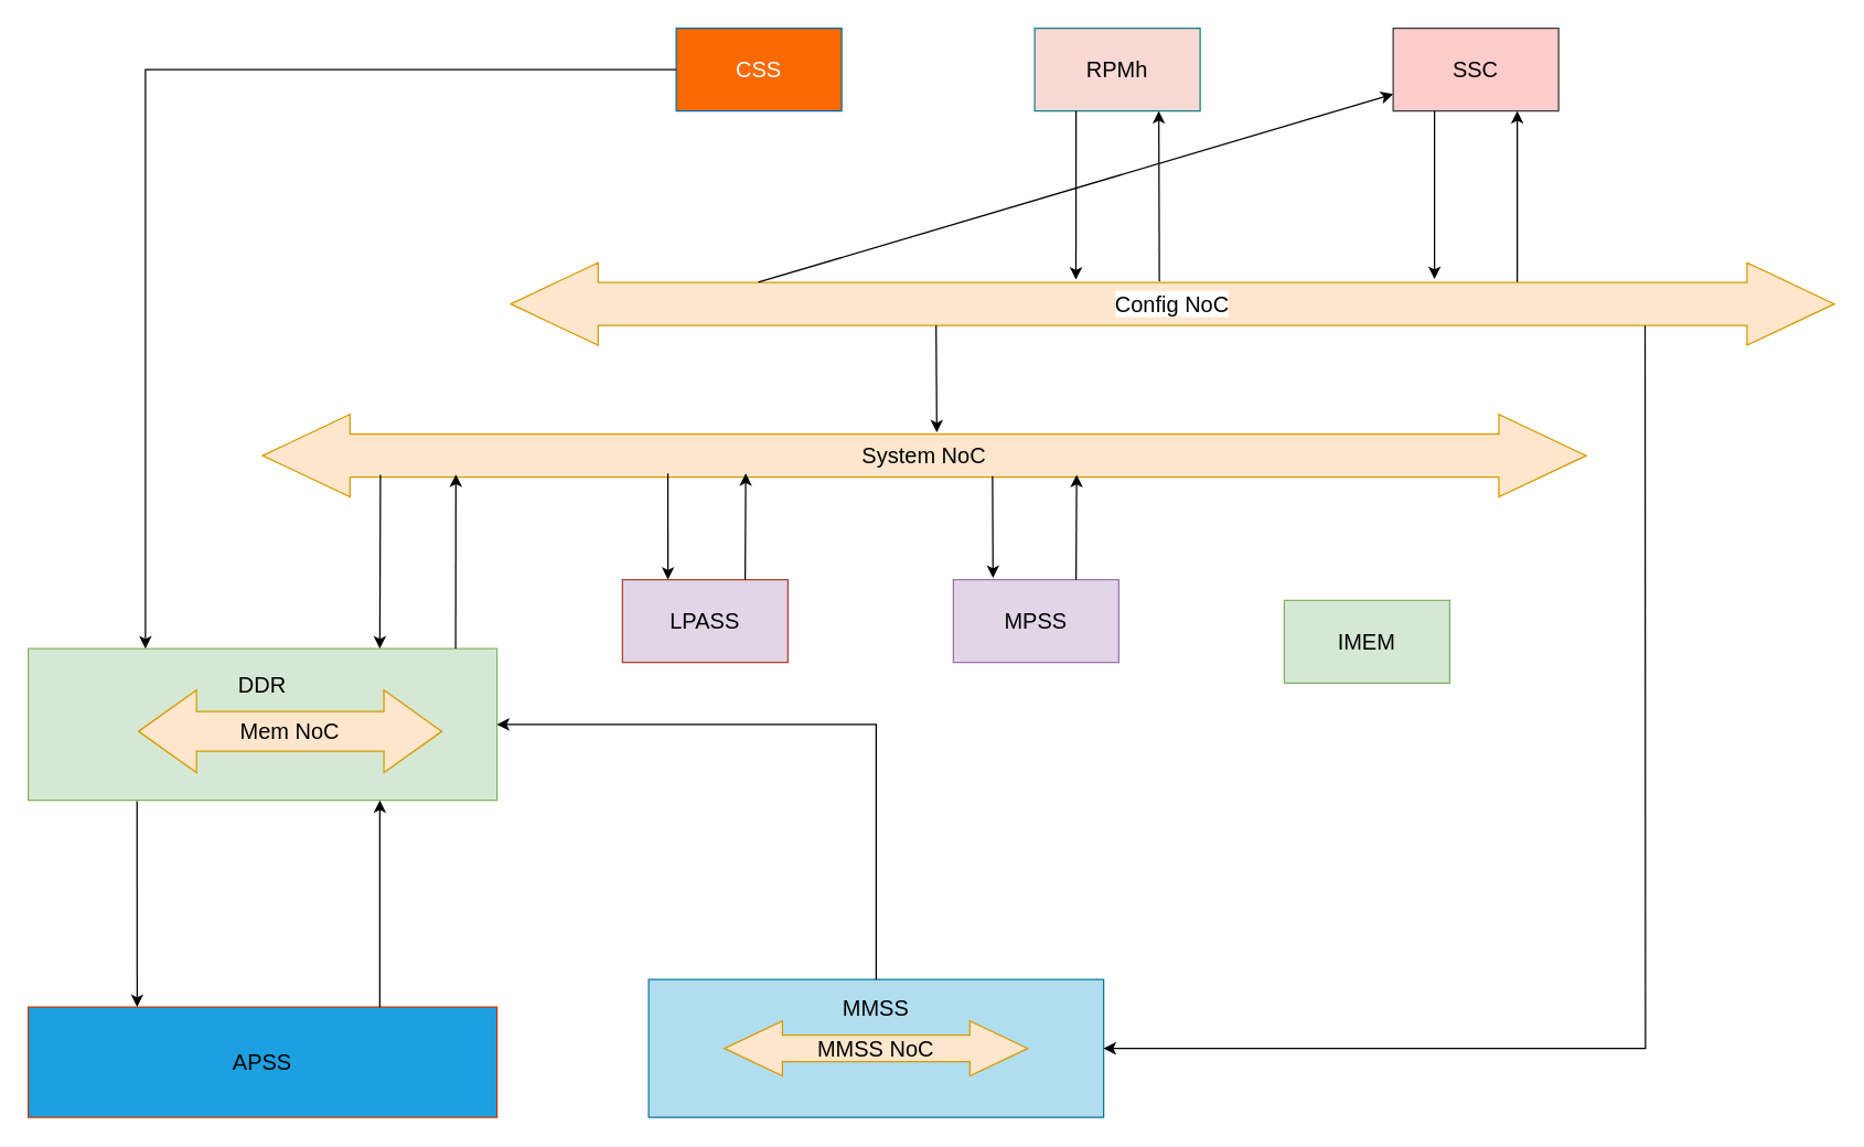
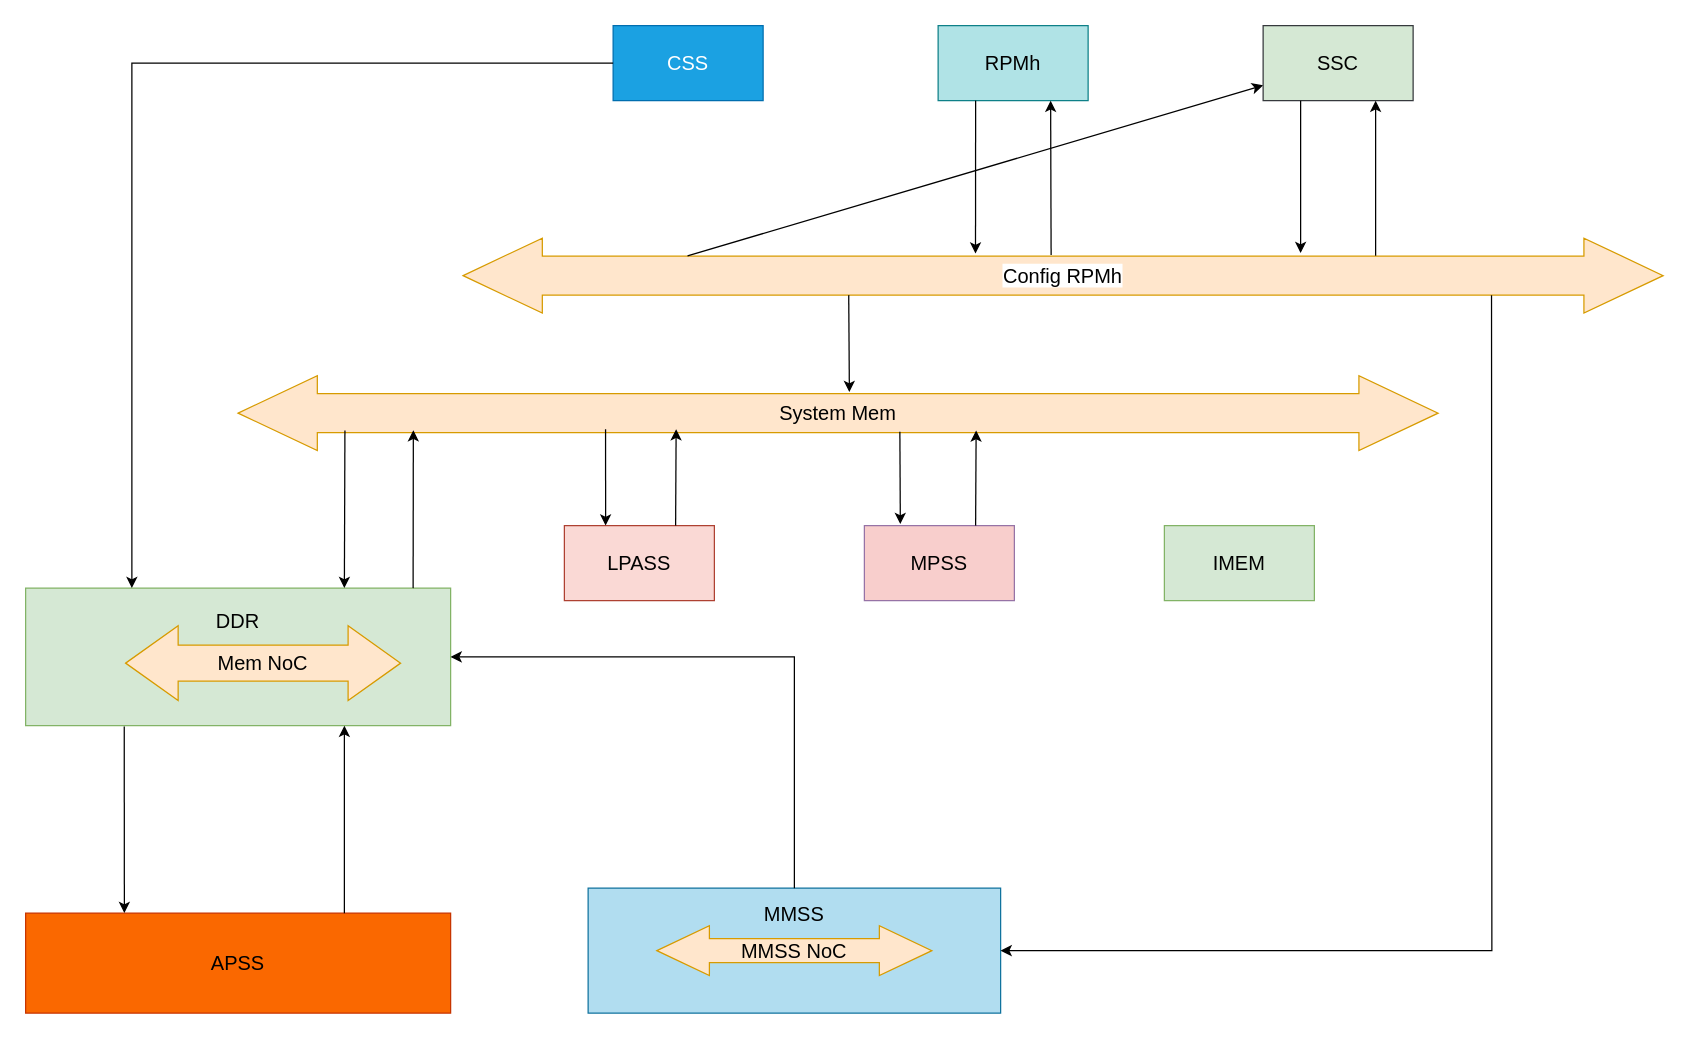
  <mxCell id="0" />
  <mxCell id="1" parent="0" />
  <mxCell id="2" value="&lt;div style=&quot;font-size: 16px;&quot;&gt;&lt;span style=&quot;background-color: initial; font-size: 16px;&quot;&gt;DDR&lt;/span&gt;&lt;/div&gt;&lt;blockquote style=&quot;margin: 0px 0px 0px 40px; border: none; padding: 0px; font-size: 16px;&quot;&gt;&lt;div style=&quot;font-size: 16px;&quot;&gt;&lt;span style=&quot;background-color: initial; font-size: 16px;&quot;&gt;&lt;br style=&quot;font-size: 16px;&quot;&gt;&lt;/span&gt;&lt;/div&gt;&lt;div style=&quot;font-size: 16px;&quot;&gt;&lt;span style=&quot;background-color: initial; font-size: 16px;&quot;&gt;&lt;br style=&quot;font-size: 16px;&quot;&gt;&lt;/span&gt;&lt;/div&gt;&lt;div style=&quot;font-size: 16px;&quot;&gt;&lt;span style=&quot;background-color: initial; font-size: 16px;&quot;&gt;&lt;br style=&quot;font-size: 16px;&quot;&gt;&lt;/span&gt;&lt;/div&gt;&lt;/blockquote&gt;" style="rounded=0;whiteSpace=wrap;html=1;align=center;fontSize=16;fillColor=#d5e8d4;strokeColor=#82b366;" parent="1" vertex="1"><mxGeometry x="20" y="470" width="340" height="110" as="geometry" /></mxCell>
  <mxCell id="3" value="Mem NoC" style="shape=doubleArrow;whiteSpace=wrap;html=1;arrowWidth=0.483;arrowSize=0.191;fontSize=16;fillColor=#ffe6cc;strokeColor=#d79b00;" parent="1" vertex="1"><mxGeometry x="100" y="500" width="220" height="60" as="geometry" /></mxCell>
- <mxCell id="4" value="APSS" style="rounded=0;whiteSpace=wrap;html=1;fontSize=16;fillColor=#1ba1e2;fontColor=#000000;strokeColor=#C73500;" vertex="1" parent="1"><mxGeometry x="20" y="730" width="340" height="80" as="geometry" /></mxCell>
+ <mxCell id="4" value="APSS" style="rounded=0;whiteSpace=wrap;html=1;fontSize=16;fillColor=#fa6800;fontColor=#000000;strokeColor=#C73500;" vertex="1" parent="1"><mxGeometry x="20" y="730" width="340" height="80" as="geometry" /></mxCell>
  <mxCell id="5" value="" style="endArrow=classic;html=1;rounded=0;exitX=0.75;exitY=0;exitDx=0;exitDy=0;entryX=0.75;entryY=1;entryDx=0;entryDy=0;fontSize=16;" edge="1" parent="1" source="4" target="2"><mxGeometry width="50" height="50" relative="1" as="geometry"><mxPoint x="140" y="700" as="sourcePoint" /><mxPoint x="190" y="650" as="targetPoint" /></mxGeometry></mxCell>
  <mxCell id="6" value="" style="endArrow=classic;html=1;rounded=0;exitX=0.232;exitY=1.006;exitDx=0;exitDy=0;exitPerimeter=0;fontSize=16;" edge="1" parent="1" source="2"><mxGeometry width="50" height="50" relative="1" as="geometry"><mxPoint x="140" y="700" as="sourcePoint" /><mxPoint x="99" y="730" as="targetPoint" /></mxGeometry></mxCell>
  <mxCell id="7" value="MMSS&lt;br style=&quot;font-size: 16px;&quot;&gt;&lt;br style=&quot;font-size: 16px;&quot;&gt;&lt;br style=&quot;font-size: 16px;&quot;&gt;&lt;br style=&quot;font-size: 16px;&quot;&gt;" style="rounded=0;whiteSpace=wrap;html=1;fontSize=16;fillColor=#b1ddf0;strokeColor=#10739e;" vertex="1" parent="1"><mxGeometry x="470" y="710" width="330" height="100" as="geometry" /></mxCell>
  <mxCell id="8" value="MMSS NoC" style="shape=doubleArrow;whiteSpace=wrap;html=1;arrowWidth=0.483;arrowSize=0.191;fontSize=16;fillColor=#ffe6cc;strokeColor=#d79b00;" vertex="1" parent="1"><mxGeometry x="525" y="740" width="220" height="40" as="geometry" /></mxCell>
  <mxCell id="9" value="" style="endArrow=classic;html=1;rounded=0;exitX=0.5;exitY=0;exitDx=0;exitDy=0;entryX=1;entryY=0.5;entryDx=0;entryDy=0;fontSize=16;" edge="1" parent="1" source="7" target="2"><mxGeometry width="50" height="50" relative="1" as="geometry"><mxPoint x="460" y="760" as="sourcePoint" /><mxPoint x="510" y="710" as="targetPoint" /><Array as="points"><mxPoint x="635" y="525" /></Array></mxGeometry></mxCell>
- <mxCell id="10" value="LPASS" style="rounded=0;whiteSpace=wrap;html=1;fontSize=16;fillColor=#e1d5e7;strokeColor=#ae4132;" vertex="1" parent="1"><mxGeometry x="451" width="120" height="60" as="geometry" y="420" /></mxCell>
- <mxCell id="11" value="MPSS" style="rounded=0;whiteSpace=wrap;html=1;fontSize=16;fillColor=#e1d5e7;strokeColor=#9673a6;" vertex="1" parent="1"><mxGeometry x="691" width="120" height="60" as="geometry" y="420" /></mxCell>
- <mxCell id="12" value="IMEM" style="rounded=0;whiteSpace=wrap;html=1;fontSize=16;fillColor=#d5e8d4;strokeColor=#82b366;" vertex="1" parent="1"><mxGeometry x="931" y="435" width="120" height="60" as="geometry" /></mxCell>
- <mxCell id="13" value="System NoC" style="shape=doubleArrow;whiteSpace=wrap;html=1;arrowWidth=0.517;arrowSize=0.066;fontSize=16;fillColor=#ffe6cc;strokeColor=#d79b00;" vertex="1" parent="1"><mxGeometry x="190" y="300" width="960" height="60" as="geometry" /></mxCell>
+ <mxCell id="10" value="LPASS" style="rounded=0;whiteSpace=wrap;html=1;fontSize=16;fillColor=#fad9d5;strokeColor=#ae4132;" vertex="1" parent="1"><mxGeometry x="451" width="120" height="60" as="geometry" y="420" /></mxCell>
+ <mxCell id="11" value="MPSS" style="rounded=0;whiteSpace=wrap;html=1;fontSize=16;fillColor=#f8cecc;strokeColor=#9673a6;" vertex="1" parent="1"><mxGeometry x="691" width="120" height="60" as="geometry" y="420" /></mxCell>
+ <mxCell id="12" value="IMEM" style="rounded=0;whiteSpace=wrap;html=1;fontSize=16;fillColor=#d5e8d4;strokeColor=#82b366;" vertex="1" parent="1"><mxGeometry x="931" width="120" height="60" as="geometry" y="420" /></mxCell>
+ <mxCell id="13" value="System Mem" style="shape=doubleArrow;whiteSpace=wrap;html=1;arrowWidth=0.517;arrowSize=0.066;fontSize=16;fillColor=#ffe6cc;strokeColor=#d79b00;" vertex="1" parent="1"><mxGeometry x="190" y="300" width="960" height="60" as="geometry" /></mxCell>
  <mxCell id="14" value="" style="endArrow=classic;html=1;rounded=0;entryX=0.146;entryY=0.727;entryDx=0;entryDy=0;entryPerimeter=0;fontSize=16;" edge="1" parent="1" target="13"><mxGeometry width="50" height="50" relative="1" as="geometry"><mxPoint x="330" y="470" as="sourcePoint" /><mxPoint x="330" y="350" as="targetPoint" /></mxGeometry></mxCell>
  <mxCell id="15" value="" style="endArrow=classic;html=1;rounded=0;exitX=0.089;exitY=0.733;exitDx=0;exitDy=0;exitPerimeter=0;entryX=0.75;entryY=0;entryDx=0;entryDy=0;fontSize=16;" edge="1" parent="1" source="13" target="2"><mxGeometry width="50" height="50" relative="1" as="geometry"><mxPoint x="500" y="560" as="sourcePoint" /><mxPoint x="550" y="510" as="targetPoint" /></mxGeometry></mxCell>
  <mxCell id="16" value="" style="endArrow=classic;html=1;rounded=0;entryX=0.365;entryY=0.714;entryDx=0;entryDy=0;entryPerimeter=0;fontSize=16;" edge="1" parent="1" target="13"><mxGeometry width="50" height="50" relative="1" as="geometry"><mxPoint x="540" as="sourcePoint" y="420" /><mxPoint x="540" y="350" as="targetPoint" /></mxGeometry></mxCell>
  <mxCell id="17" value="" style="endArrow=classic;html=1;rounded=0;exitX=0.301;exitY=0.714;exitDx=0;exitDy=0;exitPerimeter=0;fontSize=16;" edge="1" parent="1"><mxGeometry width="50" height="50" relative="1" as="geometry"><mxPoint x="483.96" y="342.84" as="sourcePoint" /><mxPoint x="484" as="targetPoint" y="420" /></mxGeometry></mxCell>
  <mxCell id="18" value="" style="endArrow=classic;html=1;rounded=0;exitX=0.54;exitY=0.731;exitDx=0;exitDy=0;exitPerimeter=0;entryX=0.148;entryY=-0.038;entryDx=0;entryDy=0;entryPerimeter=0;fontSize=16;" edge="1" parent="1"><mxGeometry width="50" height="50" relative="1" as="geometry"><mxPoint x="719.4" y="344.86" as="sourcePoint" /><mxPoint x="719.76" y="418.72" as="targetPoint" /></mxGeometry></mxCell>
  <mxCell id="19" value="" style="endArrow=classic;html=1;rounded=0;entryX=0.615;entryY=0.731;entryDx=0;entryDy=0;entryPerimeter=0;fontSize=16;" edge="1" parent="1" target="13"><mxGeometry width="50" height="50" relative="1" as="geometry"><mxPoint x="780" as="sourcePoint" y="420" /><mxPoint x="830" y="370" as="targetPoint" /></mxGeometry></mxCell>
- <mxCell id="20" value="CSS" style="rounded=0;whiteSpace=wrap;html=1;fontSize=16;fillColor=#fa6800;fontColor=#ffffff;strokeColor=#006EAF;" vertex="1" parent="1"><mxGeometry x="490" y="20" width="120" height="60" as="geometry" /></mxCell>
- <mxCell id="21" value="RPMh" style="rounded=0;whiteSpace=wrap;html=1;fontSize=16;fillColor=#fad9d5;strokeColor=#0e8088;" vertex="1" parent="1"><mxGeometry x="750" y="20" width="120" height="60" as="geometry" /></mxCell>
- <mxCell id="22" value="Config NoC" style="shape=doubleArrow;whiteSpace=wrap;html=1;arrowWidth=0.517;arrowSize=0.066;fontSize=16;labelBackgroundColor=default;fillColor=#ffe6cc;strokeColor=#d79b00;" vertex="1" parent="1"><mxGeometry x="370" y="190" width="960" height="60" as="geometry" /></mxCell>
+ <mxCell id="20" value="CSS" style="rounded=0;whiteSpace=wrap;html=1;fontSize=16;fillColor=#1ba1e2;fontColor=#ffffff;strokeColor=#006EAF;" vertex="1" parent="1"><mxGeometry x="490" y="20" width="120" height="60" as="geometry" /></mxCell>
+ <mxCell id="21" value="RPMh" style="rounded=0;whiteSpace=wrap;html=1;fontSize=16;fillColor=#b0e3e6;strokeColor=#0e8088;" vertex="1" parent="1"><mxGeometry x="750" y="20" width="120" height="60" as="geometry" /></mxCell>
+ <mxCell id="22" value="Config RPMh" style="shape=doubleArrow;whiteSpace=wrap;html=1;arrowWidth=0.517;arrowSize=0.066;fontSize=16;labelBackgroundColor=default;fillColor=#ffe6cc;strokeColor=#d79b00;" vertex="1" parent="1"><mxGeometry x="370" y="190" width="960" height="60" as="geometry" /></mxCell>
  <mxCell id="23" value="" style="endArrow=classic;html=1;rounded=0;exitX=0.857;exitY=0.762;exitDx=0;exitDy=0;exitPerimeter=0;entryX=1;entryY=0.5;entryDx=0;entryDy=0;fontSize=16;" edge="1" parent="1" source="22" target="7"><mxGeometry width="50" height="50" relative="1" as="geometry"><mxPoint x="1260" y="400" as="sourcePoint" /><mxPoint x="1310" y="350" as="targetPoint" /><Array as="points"><mxPoint x="1193" y="760" /></Array></mxGeometry></mxCell>
  <mxCell id="24" value="" style="endArrow=classic;html=1;rounded=0;exitX=0.187;exitY=0.237;exitDx=0;exitDy=0;exitPerimeter=0;fontSize=16;" edge="1" parent="1" source="22" target="29"><mxGeometry width="50" height="50" relative="1" as="geometry"><mxPoint x="350" y="90" as="sourcePoint" /><mxPoint x="400" y="40" as="targetPoint" /></mxGeometry></mxCell>
  <mxCell id="25" value="" style="endArrow=classic;html=1;rounded=0;exitX=0;exitY=0.5;exitDx=0;exitDy=0;entryX=0.25;entryY=0;entryDx=0;entryDy=0;fontSize=16;" edge="1" parent="1" source="20" target="2"><mxGeometry width="50" height="50" relative="1" as="geometry"><mxPoint x="320" y="-30" as="sourcePoint" /><mxPoint x="370" y="-80" as="targetPoint" /><Array as="points"><mxPoint x="105" y="50" /></Array></mxGeometry></mxCell>
  <mxCell id="26" value="" style="endArrow=classic;html=1;rounded=0;entryX=0.425;entryY=0.253;entryDx=0;entryDy=0;entryPerimeter=0;exitX=0.238;exitY=0.76;exitDx=0;exitDy=0;exitPerimeter=0;fontSize=16;" edge="1" parent="1"><mxGeometry width="50" height="50" relative="1" as="geometry"><mxPoint x="678.48" y="235.6" as="sourcePoint" /><mxPoint x="679" y="313.18" as="targetPoint" /></mxGeometry></mxCell>
  <mxCell id="27" value="" style="endArrow=classic;html=1;rounded=0;entryX=0.75;entryY=1;entryDx=0;entryDy=0;exitX=0.49;exitY=0.225;exitDx=0;exitDy=0;exitPerimeter=0;fontSize=16;" edge="1" parent="1" source="22" target="21"><mxGeometry width="50" height="50" relative="1" as="geometry"><mxPoint x="850" y="210" as="sourcePoint" /><mxPoint x="900" y="160" as="targetPoint" /></mxGeometry></mxCell>
  <mxCell id="28" value="" style="endArrow=classic;html=1;rounded=0;exitX=0.25;exitY=1;exitDx=0;exitDy=0;entryX=0.427;entryY=0.205;entryDx=0;entryDy=0;entryPerimeter=0;fontSize=16;" edge="1" parent="1" source="21" target="22"><mxGeometry width="50" height="50" relative="1" as="geometry"><mxPoint x="650" y="160" as="sourcePoint" /><mxPoint x="700" y="110" as="targetPoint" /></mxGeometry></mxCell>
- <mxCell id="29" value="SSC" style="rounded=0;whiteSpace=wrap;html=1;fontSize=16;fillColor=#ffcccc;strokeColor=#36393d;" vertex="1" parent="1"><mxGeometry x="1010" y="20" width="120" height="60" as="geometry" /></mxCell>
+ <mxCell id="29" value="SSC" style="rounded=0;whiteSpace=wrap;html=1;fontSize=16;fillColor=#d5e8d4;strokeColor=#36393d;" vertex="1" parent="1"><mxGeometry x="1010" y="20" width="120" height="60" as="geometry" /></mxCell>
  <mxCell id="30" value="" style="endArrow=classic;html=1;rounded=0;exitX=0.25;exitY=1;exitDx=0;exitDy=0;entryX=0.427;entryY=0.205;entryDx=0;entryDy=0;entryPerimeter=0;fontSize=16;" edge="1" parent="1"><mxGeometry width="50" height="50" relative="1" as="geometry"><mxPoint x="1040" y="80" as="sourcePoint" /><mxPoint x="1040" y="202" as="targetPoint" /></mxGeometry></mxCell>
  <mxCell id="31" value="" style="endArrow=classic;html=1;rounded=0;entryX=0.75;entryY=1;entryDx=0;entryDy=0;exitX=0.49;exitY=0.225;exitDx=0;exitDy=0;exitPerimeter=0;fontSize=16;" edge="1" parent="1"><mxGeometry width="50" height="50" relative="1" as="geometry"><mxPoint x="1100" y="204" as="sourcePoint" /><mxPoint x="1100" y="80" as="targetPoint" /></mxGeometry></mxCell>
